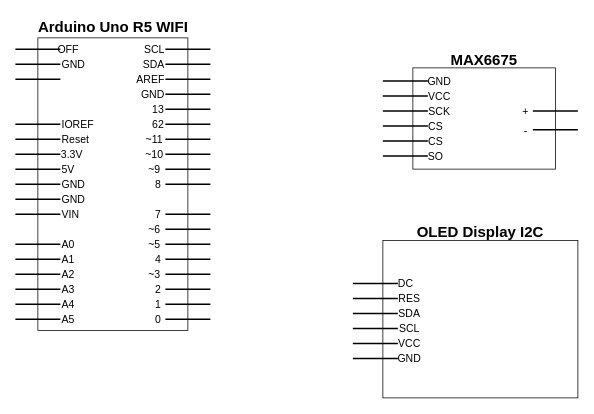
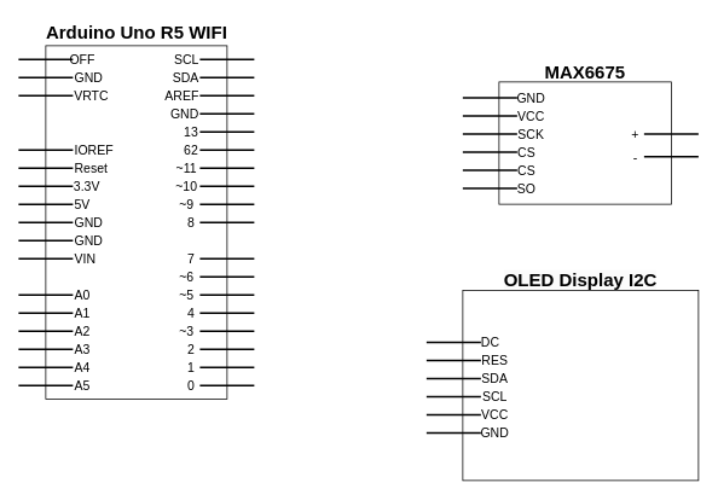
  <mxCell id="0" />
  <mxCell id="1" parent="0" />
  <mxCell id="2" value="" style="group" vertex="1" connectable="0" parent="1"><mxGeometry x="20" y="20" width="260" height="420" as="geometry" /></mxCell>
  <mxCell id="3" value="" style="group" vertex="1" connectable="0" parent="2"><mxGeometry y="30" width="260" height="390" as="geometry" /></mxCell>
  <mxCell id="4" value="" style="rounded=0;whiteSpace=wrap;html=1;" vertex="1" parent="3"><mxGeometry x="30" width="200" height="390" as="geometry" /></mxCell>
  <mxCell id="5" value="" style="line;strokeWidth=2;html=1;" vertex="1" parent="3"><mxGeometry y="370" width="60" height="10" as="geometry" /></mxCell>
  <mxCell id="6" value="" style="line;strokeWidth=2;html=1;" vertex="1" parent="3"><mxGeometry y="330" width="60" height="10" as="geometry" /></mxCell>
  <mxCell id="7" value="" style="line;strokeWidth=2;html=1;" vertex="1" parent="3"><mxGeometry y="350" width="60" height="10" as="geometry" /></mxCell>
  <mxCell id="8" value="" style="line;strokeWidth=2;html=1;" vertex="1" parent="3"><mxGeometry y="310" width="60" height="10" as="geometry" /></mxCell>
  <mxCell id="9" value="" style="line;strokeWidth=2;html=1;" vertex="1" parent="3"><mxGeometry y="290" width="60" height="10" as="geometry" /></mxCell>
  <mxCell id="10" value="" style="line;strokeWidth=2;html=1;" vertex="1" parent="3"><mxGeometry y="270" width="60" height="10" as="geometry" /></mxCell>
  <mxCell id="11" value="" style="line;strokeWidth=2;html=1;" vertex="1" parent="3"><mxGeometry y="230" width="60" height="10" as="geometry" /></mxCell>
  <mxCell id="12" value="" style="line;strokeWidth=2;html=1;" vertex="1" parent="3"><mxGeometry y="210" width="60" height="10" as="geometry" /></mxCell>
  <mxCell id="13" value="" style="line;strokeWidth=2;html=1;" vertex="1" parent="3"><mxGeometry y="190" width="60" height="10" as="geometry" /></mxCell>
  <mxCell id="14" value="" style="line;strokeWidth=2;html=1;" vertex="1" parent="3"><mxGeometry y="170" width="60" height="10" as="geometry" /></mxCell>
  <mxCell id="15" value="" style="line;strokeWidth=2;html=1;" vertex="1" parent="3"><mxGeometry y="150" width="60" height="10" as="geometry" /></mxCell>
  <mxCell id="16" value="" style="line;strokeWidth=2;html=1;" vertex="1" parent="3"><mxGeometry y="130" width="60" height="10" as="geometry" /></mxCell>
  <mxCell id="17" value="" style="line;strokeWidth=2;html=1;" vertex="1" parent="3"><mxGeometry y="110" width="60" height="10" as="geometry" /></mxCell>
  <mxCell id="18" value="" style="line;strokeWidth=2;html=1;" vertex="1" parent="3"><mxGeometry y="50" width="60" height="10" as="geometry" /></mxCell>
  <mxCell id="19" value="" style="line;strokeWidth=2;html=1;" vertex="1" parent="3"><mxGeometry y="30" width="60" height="10" as="geometry" /></mxCell>
  <mxCell id="20" value="" style="line;strokeWidth=2;html=1;" vertex="1" parent="3"><mxGeometry y="10" width="60" height="10" as="geometry" /></mxCell>
  <mxCell id="21" value="" style="line;strokeWidth=2;html=1;" vertex="1" parent="3"><mxGeometry x="200" y="370" width="60" height="10" as="geometry" /></mxCell>
  <mxCell id="22" value="" style="line;strokeWidth=2;html=1;" vertex="1" parent="3"><mxGeometry x="200" y="330" width="60" height="10" as="geometry" /></mxCell>
  <mxCell id="23" value="" style="line;strokeWidth=2;html=1;" vertex="1" parent="3"><mxGeometry x="200" y="350" width="60" height="10" as="geometry" /></mxCell>
  <mxCell id="24" value="" style="line;strokeWidth=2;html=1;" vertex="1" parent="3"><mxGeometry x="200" y="310" width="60" height="10" as="geometry" /></mxCell>
  <mxCell id="25" value="" style="line;strokeWidth=2;html=1;" vertex="1" parent="3"><mxGeometry x="200" y="290" width="60" height="10" as="geometry" /></mxCell>
  <mxCell id="26" value="" style="line;strokeWidth=2;html=1;" vertex="1" parent="3"><mxGeometry x="200" y="270" width="60" height="10" as="geometry" /></mxCell>
  <mxCell id="27" value="" style="line;strokeWidth=2;html=1;" vertex="1" parent="3"><mxGeometry x="200" y="250" width="60" height="10" as="geometry" /></mxCell>
  <mxCell id="28" value="" style="line;strokeWidth=2;html=1;" vertex="1" parent="3"><mxGeometry x="200" y="230" width="60" height="10" as="geometry" /></mxCell>
  <mxCell id="29" value="" style="line;strokeWidth=2;html=1;" vertex="1" parent="3"><mxGeometry x="200" y="190" width="60" height="10" as="geometry" /></mxCell>
  <mxCell id="30" value="" style="line;strokeWidth=2;html=1;" vertex="1" parent="3"><mxGeometry x="200" y="170" width="60" height="10" as="geometry" /></mxCell>
  <mxCell id="31" value="" style="line;strokeWidth=2;html=1;" vertex="1" parent="3"><mxGeometry x="200" y="150" width="60" height="10" as="geometry" /></mxCell>
  <mxCell id="32" value="" style="line;strokeWidth=2;html=1;" vertex="1" parent="3"><mxGeometry x="200" y="130" width="60" height="10" as="geometry" /></mxCell>
  <mxCell id="33" value="" style="line;strokeWidth=2;html=1;" vertex="1" parent="3"><mxGeometry x="200" y="110" width="60" height="10" as="geometry" /></mxCell>
  <mxCell id="34" value="" style="line;strokeWidth=2;html=1;" vertex="1" parent="3"><mxGeometry x="200" y="90" width="60" height="10" as="geometry" /></mxCell>
  <mxCell id="35" value="" style="line;strokeWidth=2;html=1;" vertex="1" parent="3"><mxGeometry x="200" y="70" width="60" height="10" as="geometry" /></mxCell>
  <mxCell id="36" value="" style="line;strokeWidth=2;html=1;" vertex="1" parent="3"><mxGeometry x="200" y="50" width="60" height="10" as="geometry" /></mxCell>
  <mxCell id="37" value="" style="line;strokeWidth=2;html=1;" vertex="1" parent="3"><mxGeometry x="200" y="30" width="60" height="10" as="geometry" /></mxCell>
  <mxCell id="38" value="" style="line;strokeWidth=2;html=1;" vertex="1" parent="3"><mxGeometry x="200" y="10" width="60" height="10" as="geometry" /></mxCell>
  <mxCell id="39" value="&lt;font style=&quot;font-size: 14px; font-weight: normal;&quot;&gt;A5&lt;/font&gt;" style="text;strokeColor=none;fillColor=none;html=1;fontSize=24;fontStyle=1;verticalAlign=middle;align=center;" vertex="1" parent="3"><mxGeometry x="60" y="365" width="20" height="15" as="geometry" /></mxCell>
  <mxCell id="40" value="&lt;font style=&quot;font-size: 14px; font-weight: normal;&quot;&gt;A4&lt;/font&gt;" style="text;strokeColor=none;fillColor=none;html=1;fontSize=24;fontStyle=1;verticalAlign=middle;align=center;" vertex="1" parent="3"><mxGeometry x="60" y="345" width="20" height="15" as="geometry" /></mxCell>
  <mxCell id="41" value="&lt;font style=&quot;font-size: 14px; font-weight: normal;&quot;&gt;A3&lt;/font&gt;" style="text;strokeColor=none;fillColor=none;html=1;fontSize=24;fontStyle=1;verticalAlign=middle;align=center;" vertex="1" parent="3"><mxGeometry x="60" y="325" width="20" height="15" as="geometry" /></mxCell>
  <mxCell id="42" value="&lt;span style=&quot;font-size: 14px; font-weight: 400;&quot;&gt;A2&lt;/span&gt;" style="text;strokeColor=none;fillColor=none;html=1;fontSize=24;fontStyle=1;verticalAlign=middle;align=center;" vertex="1" parent="3"><mxGeometry x="60" y="305" width="20" height="15" as="geometry" /></mxCell>
  <mxCell id="43" value="&lt;font style=&quot;font-size: 14px; font-weight: normal;&quot;&gt;A1&lt;/font&gt;" style="text;strokeColor=none;fillColor=none;html=1;fontSize=24;fontStyle=1;verticalAlign=middle;align=center;" vertex="1" parent="3"><mxGeometry x="60" y="285" width="20" height="15" as="geometry" /></mxCell>
  <mxCell id="44" value="&lt;font style=&quot;font-size: 14px; font-weight: normal;&quot;&gt;A0&lt;/font&gt;" style="text;strokeColor=none;fillColor=none;html=1;fontSize=24;fontStyle=1;verticalAlign=middle;align=center;" vertex="1" parent="3"><mxGeometry x="60" y="265" width="20" height="15" as="geometry" /></mxCell>
  <mxCell id="45" value="&lt;font style=&quot;font-size: 14px; font-weight: normal;&quot;&gt;VIN&lt;/font&gt;" style="text;strokeColor=none;fillColor=none;html=1;fontSize=24;fontStyle=1;verticalAlign=middle;align=left;" vertex="1" parent="3"><mxGeometry x="60" y="225" width="30" height="15" as="geometry" /></mxCell>
  <mxCell id="46" value="&lt;font style=&quot;font-size: 14px; font-weight: normal;&quot;&gt;GND&lt;/font&gt;" style="text;strokeColor=none;fillColor=none;html=1;fontSize=24;fontStyle=1;verticalAlign=middle;align=left;" vertex="1" parent="3"><mxGeometry x="60" y="205" width="30" height="15" as="geometry" /></mxCell>
  <mxCell id="47" value="&lt;span style=&quot;font-size: 14px; font-weight: 400;&quot;&gt;5V&lt;/span&gt;" style="text;strokeColor=none;fillColor=none;html=1;fontSize=24;fontStyle=1;verticalAlign=middle;align=center;" vertex="1" parent="3"><mxGeometry x="60" y="165" width="20" height="15" as="geometry" /></mxCell>
  <mxCell id="48" value="&lt;span style=&quot;font-size: 14px; font-weight: 400;&quot;&gt;3.3V&lt;/span&gt;" style="text;strokeColor=none;fillColor=none;html=1;fontSize=24;fontStyle=1;verticalAlign=middle;align=center;" vertex="1" parent="3"><mxGeometry x="60" y="145" width="30" height="15" as="geometry" /></mxCell>
  <mxCell id="49" value="&lt;span style=&quot;font-size: 14px; font-weight: 400;&quot;&gt;Reset&lt;/span&gt;" style="text;strokeColor=none;fillColor=none;html=1;fontSize=24;fontStyle=1;verticalAlign=middle;align=left;" vertex="1" parent="3"><mxGeometry x="60" y="125" width="40" height="15" as="geometry" /></mxCell>
  <mxCell id="50" value="&lt;font style=&quot;font-size: 14px; font-weight: normal;&quot;&gt;IOREF&lt;/font&gt;" style="text;strokeColor=none;fillColor=none;html=1;fontSize=24;fontStyle=1;verticalAlign=middle;align=left;" vertex="1" parent="3"><mxGeometry x="60" y="105" width="50" height="15" as="geometry" /></mxCell>
+ <mxCell id="51" value="&lt;font style=&quot;font-size: 14px; font-weight: normal;&quot;&gt;VRTC&lt;/font&gt;" style="text;strokeColor=none;fillColor=none;html=1;fontSize=24;fontStyle=1;verticalAlign=middle;align=center;" vertex="1" parent="3"><mxGeometry x="60" y="45" width="40" height="15" as="geometry" /></mxCell>
  <mxCell id="52" value="&lt;font style=&quot;font-size: 14px; font-weight: normal;&quot;&gt;GND&lt;/font&gt;" style="text;strokeColor=none;fillColor=none;html=1;fontSize=24;fontStyle=1;verticalAlign=middle;align=left;" vertex="1" parent="3"><mxGeometry x="60" y="25" width="40" height="15" as="geometry" /></mxCell>
  <mxCell id="53" value="&lt;font style=&quot;font-size: 14px; font-weight: normal;&quot;&gt;OFF&lt;/font&gt;" style="text;strokeColor=none;fillColor=none;html=1;fontSize=24;fontStyle=1;verticalAlign=middle;align=center;" vertex="1" parent="3"><mxGeometry x="60" y="5" width="20" height="15" as="geometry" /></mxCell>
  <mxCell id="54" value="&lt;font style=&quot;font-size: 14px; font-weight: normal;&quot;&gt;0&lt;/font&gt;" style="text;strokeColor=none;fillColor=none;html=1;fontSize=24;fontStyle=1;verticalAlign=middle;align=center;" vertex="1" parent="3"><mxGeometry x="180" y="365" width="20" height="15" as="geometry" /></mxCell>
  <mxCell id="55" value="&lt;font style=&quot;font-size: 14px; font-weight: normal;&quot;&gt;1&lt;/font&gt;" style="text;strokeColor=none;fillColor=none;html=1;fontSize=24;fontStyle=1;verticalAlign=middle;align=center;" vertex="1" parent="3"><mxGeometry x="180" y="345" width="20" height="15" as="geometry" /></mxCell>
  <mxCell id="56" value="&lt;font style=&quot;font-size: 14px; font-weight: normal;&quot;&gt;2&lt;/font&gt;" style="text;strokeColor=none;fillColor=none;html=1;fontSize=24;fontStyle=1;verticalAlign=middle;align=center;" vertex="1" parent="3"><mxGeometry x="180" y="325" width="20" height="15" as="geometry" /></mxCell>
  <mxCell id="57" value="&lt;font style=&quot;font-size: 14px; font-weight: normal;&quot;&gt;~3&lt;/font&gt;" style="text;strokeColor=none;fillColor=none;html=1;fontSize=24;fontStyle=1;verticalAlign=middle;align=center;" vertex="1" parent="3"><mxGeometry x="170" y="305" width="30" height="15" as="geometry" /></mxCell>
  <mxCell id="58" value="&lt;font style=&quot;font-size: 14px; font-weight: normal;&quot;&gt;4&lt;/font&gt;" style="text;strokeColor=none;fillColor=none;html=1;fontSize=24;fontStyle=1;verticalAlign=middle;align=center;" vertex="1" parent="3"><mxGeometry x="180" y="285" width="20" height="15" as="geometry" /></mxCell>
  <mxCell id="59" value="&lt;font style=&quot;font-size: 14px; font-weight: normal;&quot;&gt;~5&lt;/font&gt;" style="text;strokeColor=none;fillColor=none;html=1;fontSize=24;fontStyle=1;verticalAlign=middle;align=center;" vertex="1" parent="3"><mxGeometry x="170" y="265" width="30" height="15" as="geometry" /></mxCell>
  <mxCell id="60" value="&lt;span style=&quot;font-size: 14px; font-weight: 400;&quot;&gt;~6&lt;/span&gt;" style="text;strokeColor=none;fillColor=none;html=1;fontSize=24;fontStyle=1;verticalAlign=middle;align=center;" vertex="1" parent="3"><mxGeometry x="170" y="245" width="30" height="15" as="geometry" /></mxCell>
  <mxCell id="61" value="&lt;font style=&quot;font-size: 14px; font-weight: normal;&quot;&gt;7&lt;/font&gt;" style="text;strokeColor=none;fillColor=none;html=1;fontSize=24;fontStyle=1;verticalAlign=middle;align=center;" vertex="1" parent="3"><mxGeometry x="180" y="225" width="20" height="15" as="geometry" /></mxCell>
  <mxCell id="62" value="&lt;font style=&quot;font-size: 14px; font-weight: normal;&quot;&gt;8&lt;/font&gt;" style="text;strokeColor=none;fillColor=none;html=1;fontSize=24;fontStyle=1;verticalAlign=middle;align=center;" vertex="1" parent="3"><mxGeometry x="180" y="185" width="20" height="15" as="geometry" /></mxCell>
  <mxCell id="63" value="&lt;font style=&quot;font-size: 14px; font-weight: normal;&quot;&gt;~9&lt;/font&gt;" style="text;strokeColor=none;fillColor=none;html=1;fontSize=24;fontStyle=1;verticalAlign=middle;align=center;" vertex="1" parent="3"><mxGeometry x="170" y="165" width="30" height="15" as="geometry" /></mxCell>
  <mxCell id="64" value="&lt;font style=&quot;font-size: 14px; font-weight: normal;&quot;&gt;~10&lt;/font&gt;" style="text;strokeColor=none;fillColor=none;html=1;fontSize=24;fontStyle=1;verticalAlign=middle;align=center;" vertex="1" parent="3"><mxGeometry x="170" y="145" width="30" height="15" as="geometry" /></mxCell>
  <mxCell id="65" value="&lt;span style=&quot;font-size: 14px; font-weight: 400;&quot;&gt;~11&lt;/span&gt;" style="text;strokeColor=none;fillColor=none;html=1;fontSize=24;fontStyle=1;verticalAlign=middle;align=center;" vertex="1" parent="3"><mxGeometry x="170" y="125" width="30" height="15" as="geometry" /></mxCell>
  <mxCell id="66" value="&lt;font style=&quot;font-size: 14px; font-weight: normal;&quot;&gt;62&lt;/font&gt;" style="text;strokeColor=none;fillColor=none;html=1;fontSize=24;fontStyle=1;verticalAlign=middle;align=center;" vertex="1" parent="3"><mxGeometry x="180" y="105" width="20" height="15" as="geometry" /></mxCell>
  <mxCell id="67" value="&lt;font style=&quot;font-size: 14px; font-weight: normal;&quot;&gt;13&lt;/font&gt;" style="text;strokeColor=none;fillColor=none;html=1;fontSize=24;fontStyle=1;verticalAlign=middle;align=center;" vertex="1" parent="3"><mxGeometry x="180" y="85" width="20" height="15" as="geometry" /></mxCell>
  <mxCell id="68" value="&lt;font style=&quot;font-size: 14px; font-weight: normal;&quot;&gt;GND&lt;/font&gt;" style="text;strokeColor=none;fillColor=none;html=1;fontSize=24;fontStyle=1;verticalAlign=middle;align=right;" vertex="1" parent="3"><mxGeometry x="160" y="65" width="40" height="15" as="geometry" /></mxCell>
  <mxCell id="69" value="&lt;font style=&quot;font-size: 14px; font-weight: normal;&quot;&gt;AREF&lt;/font&gt;" style="text;strokeColor=none;fillColor=none;html=1;fontSize=24;fontStyle=1;verticalAlign=middle;align=center;" vertex="1" parent="3"><mxGeometry x="160" y="45" width="40" height="15" as="geometry" /></mxCell>
  <mxCell id="70" value="&lt;font style=&quot;font-size: 14px; font-weight: normal;&quot;&gt;SDA&lt;/font&gt;" style="text;strokeColor=none;fillColor=none;html=1;fontSize=24;fontStyle=1;verticalAlign=middle;align=right;" vertex="1" parent="3"><mxGeometry x="160" y="25" width="40" height="15" as="geometry" /></mxCell>
  <mxCell id="71" value="&lt;font style=&quot;font-size: 14px; font-weight: normal;&quot;&gt;SCL&lt;/font&gt;" style="text;strokeColor=none;fillColor=none;html=1;fontSize=24;fontStyle=1;verticalAlign=middle;align=center;" vertex="1" parent="3"><mxGeometry x="170" y="5" width="30" height="15" as="geometry" /></mxCell>
  <mxCell id="72" value="&lt;font style=&quot;font-size: 14px; font-weight: normal;&quot;&gt;GND&lt;/font&gt;" style="text;strokeColor=none;fillColor=none;html=1;fontSize=24;fontStyle=1;verticalAlign=middle;align=left;" vertex="1" parent="3"><mxGeometry x="60" y="185" width="30" height="15" as="geometry" /></mxCell>
  <mxCell id="73" value="&lt;font style=&quot;font-size: 20px;&quot;&gt;&lt;font style=&quot;&quot;&gt;Arduino Uno R5 W&lt;/font&gt;IFI&lt;/font&gt;" style="text;strokeColor=none;fillColor=none;html=1;fontSize=24;fontStyle=1;verticalAlign=middle;align=center;" vertex="1" parent="2"><mxGeometry x="30" width="200" height="30" as="geometry" /></mxCell>
  <mxCell id="74" value="" style="group" vertex="1" connectable="0" parent="1"><mxGeometry x="510" y="60" width="260" height="165" as="geometry" /></mxCell>
  <mxCell id="75" value="" style="rounded=0;whiteSpace=wrap;html=1;" vertex="1" parent="74"><mxGeometry x="40" y="30" width="190" height="135" as="geometry" /></mxCell>
  <mxCell id="76" value="" style="line;strokeWidth=2;html=1;" vertex="1" parent="74"><mxGeometry y="142.5" width="60" height="10" as="geometry" /></mxCell>
  <mxCell id="77" value="" style="line;strokeWidth=2;html=1;" vertex="1" parent="74"><mxGeometry y="102.5" width="60" height="10" as="geometry" /></mxCell>
  <mxCell id="78" value="" style="line;strokeWidth=2;html=1;" vertex="1" parent="74"><mxGeometry y="122.5" width="60" height="10" as="geometry" /></mxCell>
  <mxCell id="79" value="" style="line;strokeWidth=2;html=1;" vertex="1" parent="74"><mxGeometry y="82.5" width="60" height="10" as="geometry" /></mxCell>
  <mxCell id="80" value="" style="line;strokeWidth=2;html=1;" vertex="1" parent="74"><mxGeometry y="62.5" width="60" height="10" as="geometry" /></mxCell>
  <mxCell id="81" value="" style="line;strokeWidth=2;html=1;" vertex="1" parent="74"><mxGeometry y="42.5" width="60" height="10" as="geometry" /></mxCell>
  <mxCell id="82" value="&lt;font style=&quot;font-size: 14px; font-weight: normal;&quot;&gt;SO&lt;/font&gt;" style="text;strokeColor=none;fillColor=none;html=1;fontSize=24;fontStyle=1;verticalAlign=middle;align=center;" vertex="1" parent="74"><mxGeometry x="60" y="137.5" width="20" height="15" as="geometry" /></mxCell>
  <mxCell id="83" value="&lt;font style=&quot;font-size: 14px; font-weight: normal;&quot;&gt;CS&lt;/font&gt;" style="text;strokeColor=none;fillColor=none;html=1;fontSize=24;fontStyle=1;verticalAlign=middle;align=center;" vertex="1" parent="74"><mxGeometry x="60" y="117.5" width="20" height="15" as="geometry" /></mxCell>
  <mxCell id="84" value="&lt;font style=&quot;font-size: 14px; font-weight: normal;&quot;&gt;CS&lt;/font&gt;" style="text;strokeColor=none;fillColor=none;html=1;fontSize=24;fontStyle=1;verticalAlign=middle;align=center;" vertex="1" parent="74"><mxGeometry x="60" y="97.5" width="20" height="15" as="geometry" /></mxCell>
  <mxCell id="85" value="&lt;span style=&quot;font-size: 14px; font-weight: 400;&quot;&gt;SCK&lt;/span&gt;" style="text;strokeColor=none;fillColor=none;html=1;fontSize=24;fontStyle=1;verticalAlign=middle;align=center;" vertex="1" parent="74"><mxGeometry x="60" y="77.5" width="30" height="15" as="geometry" /></mxCell>
  <mxCell id="86" value="&lt;font style=&quot;font-size: 14px; font-weight: normal;&quot;&gt;VCC&lt;/font&gt;" style="text;strokeColor=none;fillColor=none;html=1;fontSize=24;fontStyle=1;verticalAlign=middle;align=center;" vertex="1" parent="74"><mxGeometry x="60" y="57.5" width="30" height="15" as="geometry" /></mxCell>
  <mxCell id="87" value="&lt;span style=&quot;font-size: 14px; font-weight: 400;&quot;&gt;GND&lt;/span&gt;" style="text;strokeColor=none;fillColor=none;html=1;fontSize=24;fontStyle=1;verticalAlign=middle;align=center;" vertex="1" parent="74"><mxGeometry x="60" y="37.5" width="30" height="15" as="geometry" /></mxCell>
  <mxCell id="88" value="" style="line;strokeWidth=2;html=1;" vertex="1" parent="74"><mxGeometry x="200" y="82.5" width="60" height="10" as="geometry" /></mxCell>
  <mxCell id="89" value="" style="line;strokeWidth=2;html=1;" vertex="1" parent="74"><mxGeometry x="200" y="107.5" width="60" height="10" as="geometry" /></mxCell>
  <mxCell id="90" value="&lt;span style=&quot;font-size: 14px; font-weight: 400;&quot;&gt;+&lt;/span&gt;" style="text;strokeColor=none;fillColor=none;html=1;fontSize=24;fontStyle=1;verticalAlign=middle;align=center;" vertex="1" parent="74"><mxGeometry x="180" y="77.5" width="20" height="15" as="geometry" /></mxCell>
  <mxCell id="91" value="&lt;span style=&quot;font-size: 14px; font-weight: 400;&quot;&gt;-&lt;/span&gt;" style="text;strokeColor=none;fillColor=none;html=1;fontSize=24;fontStyle=1;verticalAlign=middle;align=center;" vertex="1" parent="74"><mxGeometry x="180" y="102.5" width="20" height="15" as="geometry" /></mxCell>
  <mxCell id="92" value="&lt;div style=&quot;&quot;&gt;&lt;span style=&quot;background-color: initial; font-size: 20px; text-wrap-mode: nowrap;&quot;&gt;&lt;b&gt;MAX6675&lt;/b&gt;&lt;/span&gt;&lt;/div&gt;" style="text;whiteSpace=wrap;html=1;align=center;" vertex="1" parent="74"><mxGeometry x="40" width="190" height="52.5" as="geometry" /></mxCell>
  <mxCell id="93" value="" style="group" vertex="1" connectable="0" parent="1"><mxGeometry x="470" y="290" width="300" height="240" as="geometry" /></mxCell>
  <mxCell id="94" value="" style="rounded=0;whiteSpace=wrap;html=1;" vertex="1" parent="93"><mxGeometry x="40" y="30" width="260" height="210" as="geometry" /></mxCell>
  <mxCell id="95" value="" style="line;strokeWidth=2;html=1;" vertex="1" parent="93"><mxGeometry y="182.5" width="60" height="10" as="geometry" /></mxCell>
  <mxCell id="96" value="" style="line;strokeWidth=2;html=1;" vertex="1" parent="93"><mxGeometry y="142.5" width="60" height="10" as="geometry" /></mxCell>
  <mxCell id="97" value="" style="line;strokeWidth=2;html=1;" vertex="1" parent="93"><mxGeometry y="162.5" width="60" height="10" as="geometry" /></mxCell>
  <mxCell id="98" value="" style="line;strokeWidth=2;html=1;" vertex="1" parent="93"><mxGeometry y="122.5" width="60" height="10" as="geometry" /></mxCell>
  <mxCell id="99" value="" style="line;strokeWidth=2;html=1;" vertex="1" parent="93"><mxGeometry y="102.5" width="60" height="10" as="geometry" /></mxCell>
  <mxCell id="100" value="" style="line;strokeWidth=2;html=1;" vertex="1" parent="93"><mxGeometry y="82.5" width="60" height="10" as="geometry" /></mxCell>
  <mxCell id="101" value="&lt;font style=&quot;font-size: 14px; font-weight: normal;&quot;&gt;GND&lt;/font&gt;" style="text;strokeColor=none;fillColor=none;html=1;fontSize=24;fontStyle=1;verticalAlign=middle;align=center;" vertex="1" parent="93"><mxGeometry x="60" y="177.5" width="30" height="15" as="geometry" /></mxCell>
  <mxCell id="102" value="&lt;font style=&quot;font-size: 14px; font-weight: normal;&quot;&gt;VCC&lt;/font&gt;" style="text;strokeColor=none;fillColor=none;html=1;fontSize=24;fontStyle=1;verticalAlign=middle;align=center;" vertex="1" parent="93"><mxGeometry x="60" y="157.5" width="30" height="15" as="geometry" /></mxCell>
  <mxCell id="103" value="&lt;font style=&quot;font-size: 14px; font-weight: normal;&quot;&gt;SCL&lt;/font&gt;" style="text;strokeColor=none;fillColor=none;html=1;fontSize=24;fontStyle=1;verticalAlign=middle;align=center;" vertex="1" parent="93"><mxGeometry x="60" y="137.5" width="30" height="15" as="geometry" /></mxCell>
  <mxCell id="104" value="&lt;span style=&quot;font-size: 14px; font-weight: 400;&quot;&gt;SDA&lt;/span&gt;" style="text;strokeColor=none;fillColor=none;html=1;fontSize=24;fontStyle=1;verticalAlign=middle;align=center;" vertex="1" parent="93"><mxGeometry x="60" y="117.5" width="30" height="15" as="geometry" /></mxCell>
  <mxCell id="105" value="&lt;font style=&quot;font-size: 14px; font-weight: normal;&quot;&gt;RES&lt;/font&gt;" style="text;strokeColor=none;fillColor=none;html=1;fontSize=24;fontStyle=1;verticalAlign=middle;align=center;" vertex="1" parent="93"><mxGeometry x="60" y="97.5" width="30" height="15" as="geometry" /></mxCell>
  <mxCell id="106" value="&lt;span style=&quot;font-size: 14px; font-weight: 400;&quot;&gt;DC&lt;/span&gt;" style="text;strokeColor=none;fillColor=none;html=1;fontSize=24;fontStyle=1;verticalAlign=middle;align=center;" vertex="1" parent="93"><mxGeometry x="60" y="77.5" width="20" height="15" as="geometry" /></mxCell>
  <mxCell id="107" value="&lt;b style=&quot;forced-color-adjust: none; color: rgb(0, 0, 0); font-family: Helvetica; font-size: 20px; font-style: normal; font-variant-ligatures: normal; font-variant-caps: normal; letter-spacing: normal; orphans: 2; text-indent: 0px; text-transform: none; widows: 2; word-spacing: 0px; -webkit-text-stroke-width: 0px; white-space: nowrap; background-color: rgb(251, 251, 251); text-decoration-thickness: initial; text-decoration-style: initial; text-decoration-color: initial;&quot;&gt;OLED Display I2C&lt;/b&gt;" style="text;whiteSpace=wrap;html=1;align=center;" vertex="1" parent="93"><mxGeometry x="40" width="260" height="60" as="geometry" /></mxCell>
